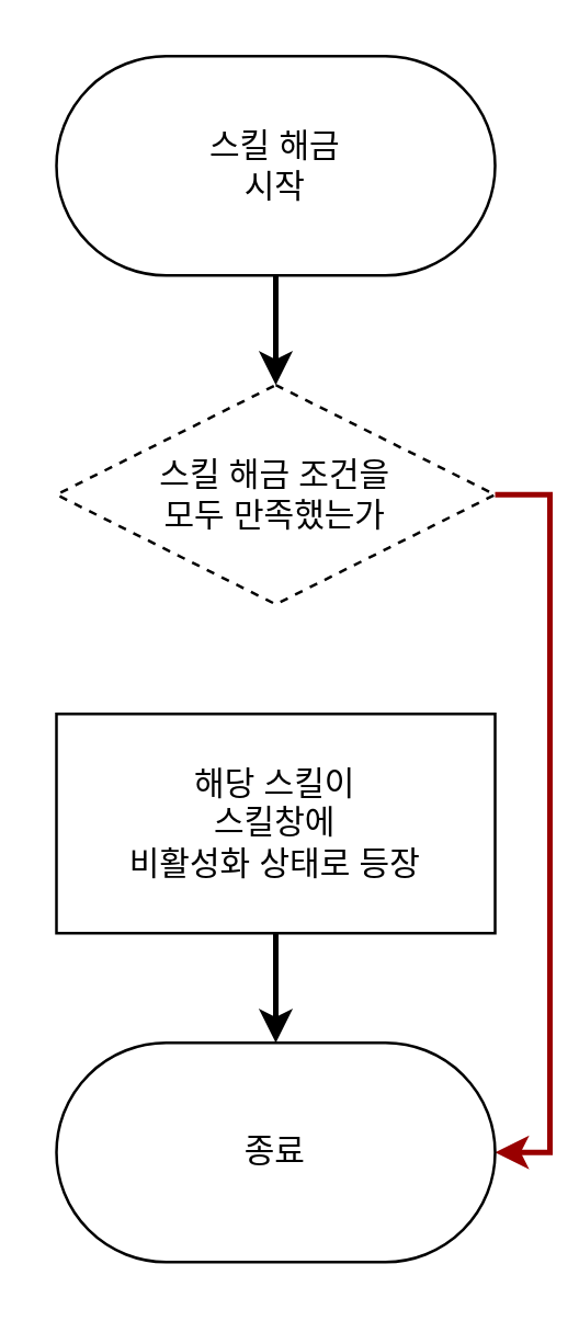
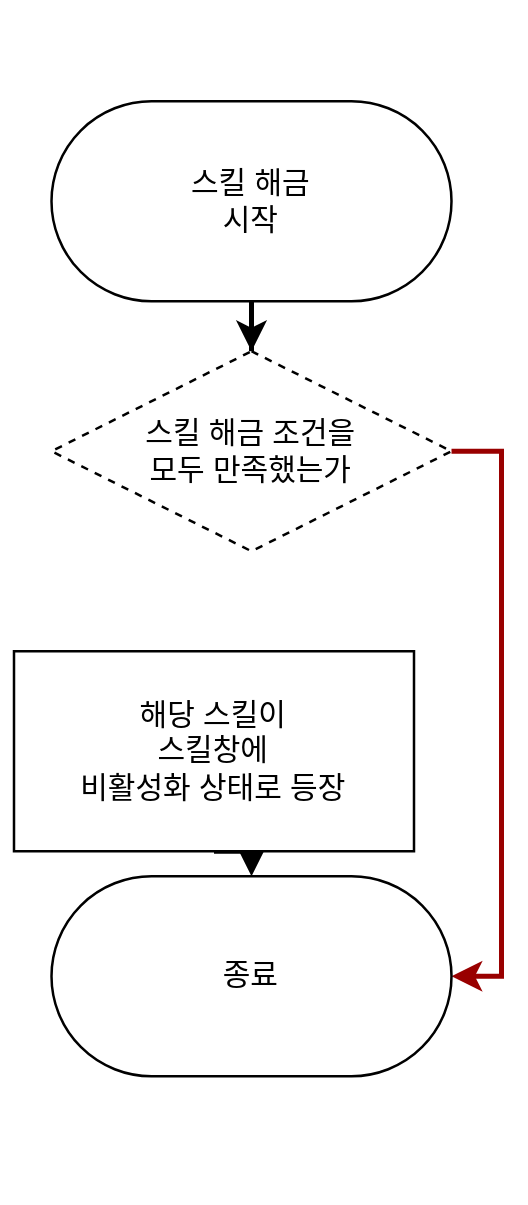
  <mxCell id="0" />
  <mxCell id="1" parent="0" />
  <mxCell id="2" style="edgeStyle=orthogonalEdgeStyle;rounded=0;orthogonalLoop=1;jettySize=auto;html=1;exitX=0.5;exitY=1;exitDx=0;exitDy=0;strokeWidth=2;" edge="1" parent="1" source="3" target="5"><mxGeometry relative="1" as="geometry" /></mxCell>
- <mxCell id="3" value="스킬 해금&lt;br&gt;시작" style="rounded=1;whiteSpace=wrap;html=1;arcSize=50;" vertex="1" parent="1"><mxGeometry width="160" height="80" as="geometry" x="20" y="20" /></mxCell>
+ <mxCell id="3" value="스킬 해금&lt;br&gt;시작" style="rounded=1;whiteSpace=wrap;html=1;arcSize=50;" vertex="1" parent="1"><mxGeometry x="20" y="40" width="160" height="80" as="geometry" /></mxCell>
  <mxCell id="4" style="edgeStyle=orthogonalEdgeStyle;rounded=0;orthogonalLoop=1;jettySize=auto;html=1;exitX=1;exitY=0.5;exitDx=0;exitDy=0;strokeWidth=2;strokeColor=#990000;entryX=1;entryY=0.5;entryDx=0;entryDy=0;" edge="1" parent="1" source="5" target="8"><mxGeometry relative="1" as="geometry" /></mxCell>
  <mxCell id="5" value="스킬 해금 조건을&lt;br&gt;모두 만족했는가" style="rhombus;whiteSpace=wrap;html=1;dashed=1;" vertex="1" parent="1"><mxGeometry y="140" width="160" height="80" as="geometry" x="20" /></mxCell>
  <mxCell id="6" style="edgeStyle=orthogonalEdgeStyle;rounded=0;orthogonalLoop=1;jettySize=auto;html=1;exitX=0.5;exitY=1;exitDx=0;exitDy=0;entryX=0.5;entryY=0;entryDx=0;entryDy=0;strokeWidth=2;" edge="1" parent="1" source="7" target="8"><mxGeometry relative="1" as="geometry" /></mxCell>
- <mxCell id="7" value="해당 스킬이&lt;br&gt;스킬창에 &lt;br&gt;비활성화 상태로 등장" style="whiteSpace=wrap;html=1;" vertex="1" parent="1"><mxGeometry y="260" width="160" height="80" as="geometry" x="20" /></mxCell>
- <mxCell id="8" value="종료" style="rounded=1;whiteSpace=wrap;html=1;arcSize=50;" vertex="1" parent="1"><mxGeometry y="380" width="160" height="80" as="geometry" x="20" /></mxCell>
+ <mxCell id="7" value="해당 스킬이&lt;br&gt;스킬창에 &lt;br&gt;비활성화 상태로 등장" style="whiteSpace=wrap;html=1;" vertex="1" parent="1"><mxGeometry x="5" y="260" width="160" height="80" as="geometry" /></mxCell>
+ <mxCell id="8" value="종료" style="rounded=1;whiteSpace=wrap;html=1;arcSize=50;" vertex="1" parent="1"><mxGeometry x="20" y="350" width="160" height="80" as="geometry" /></mxCell>
